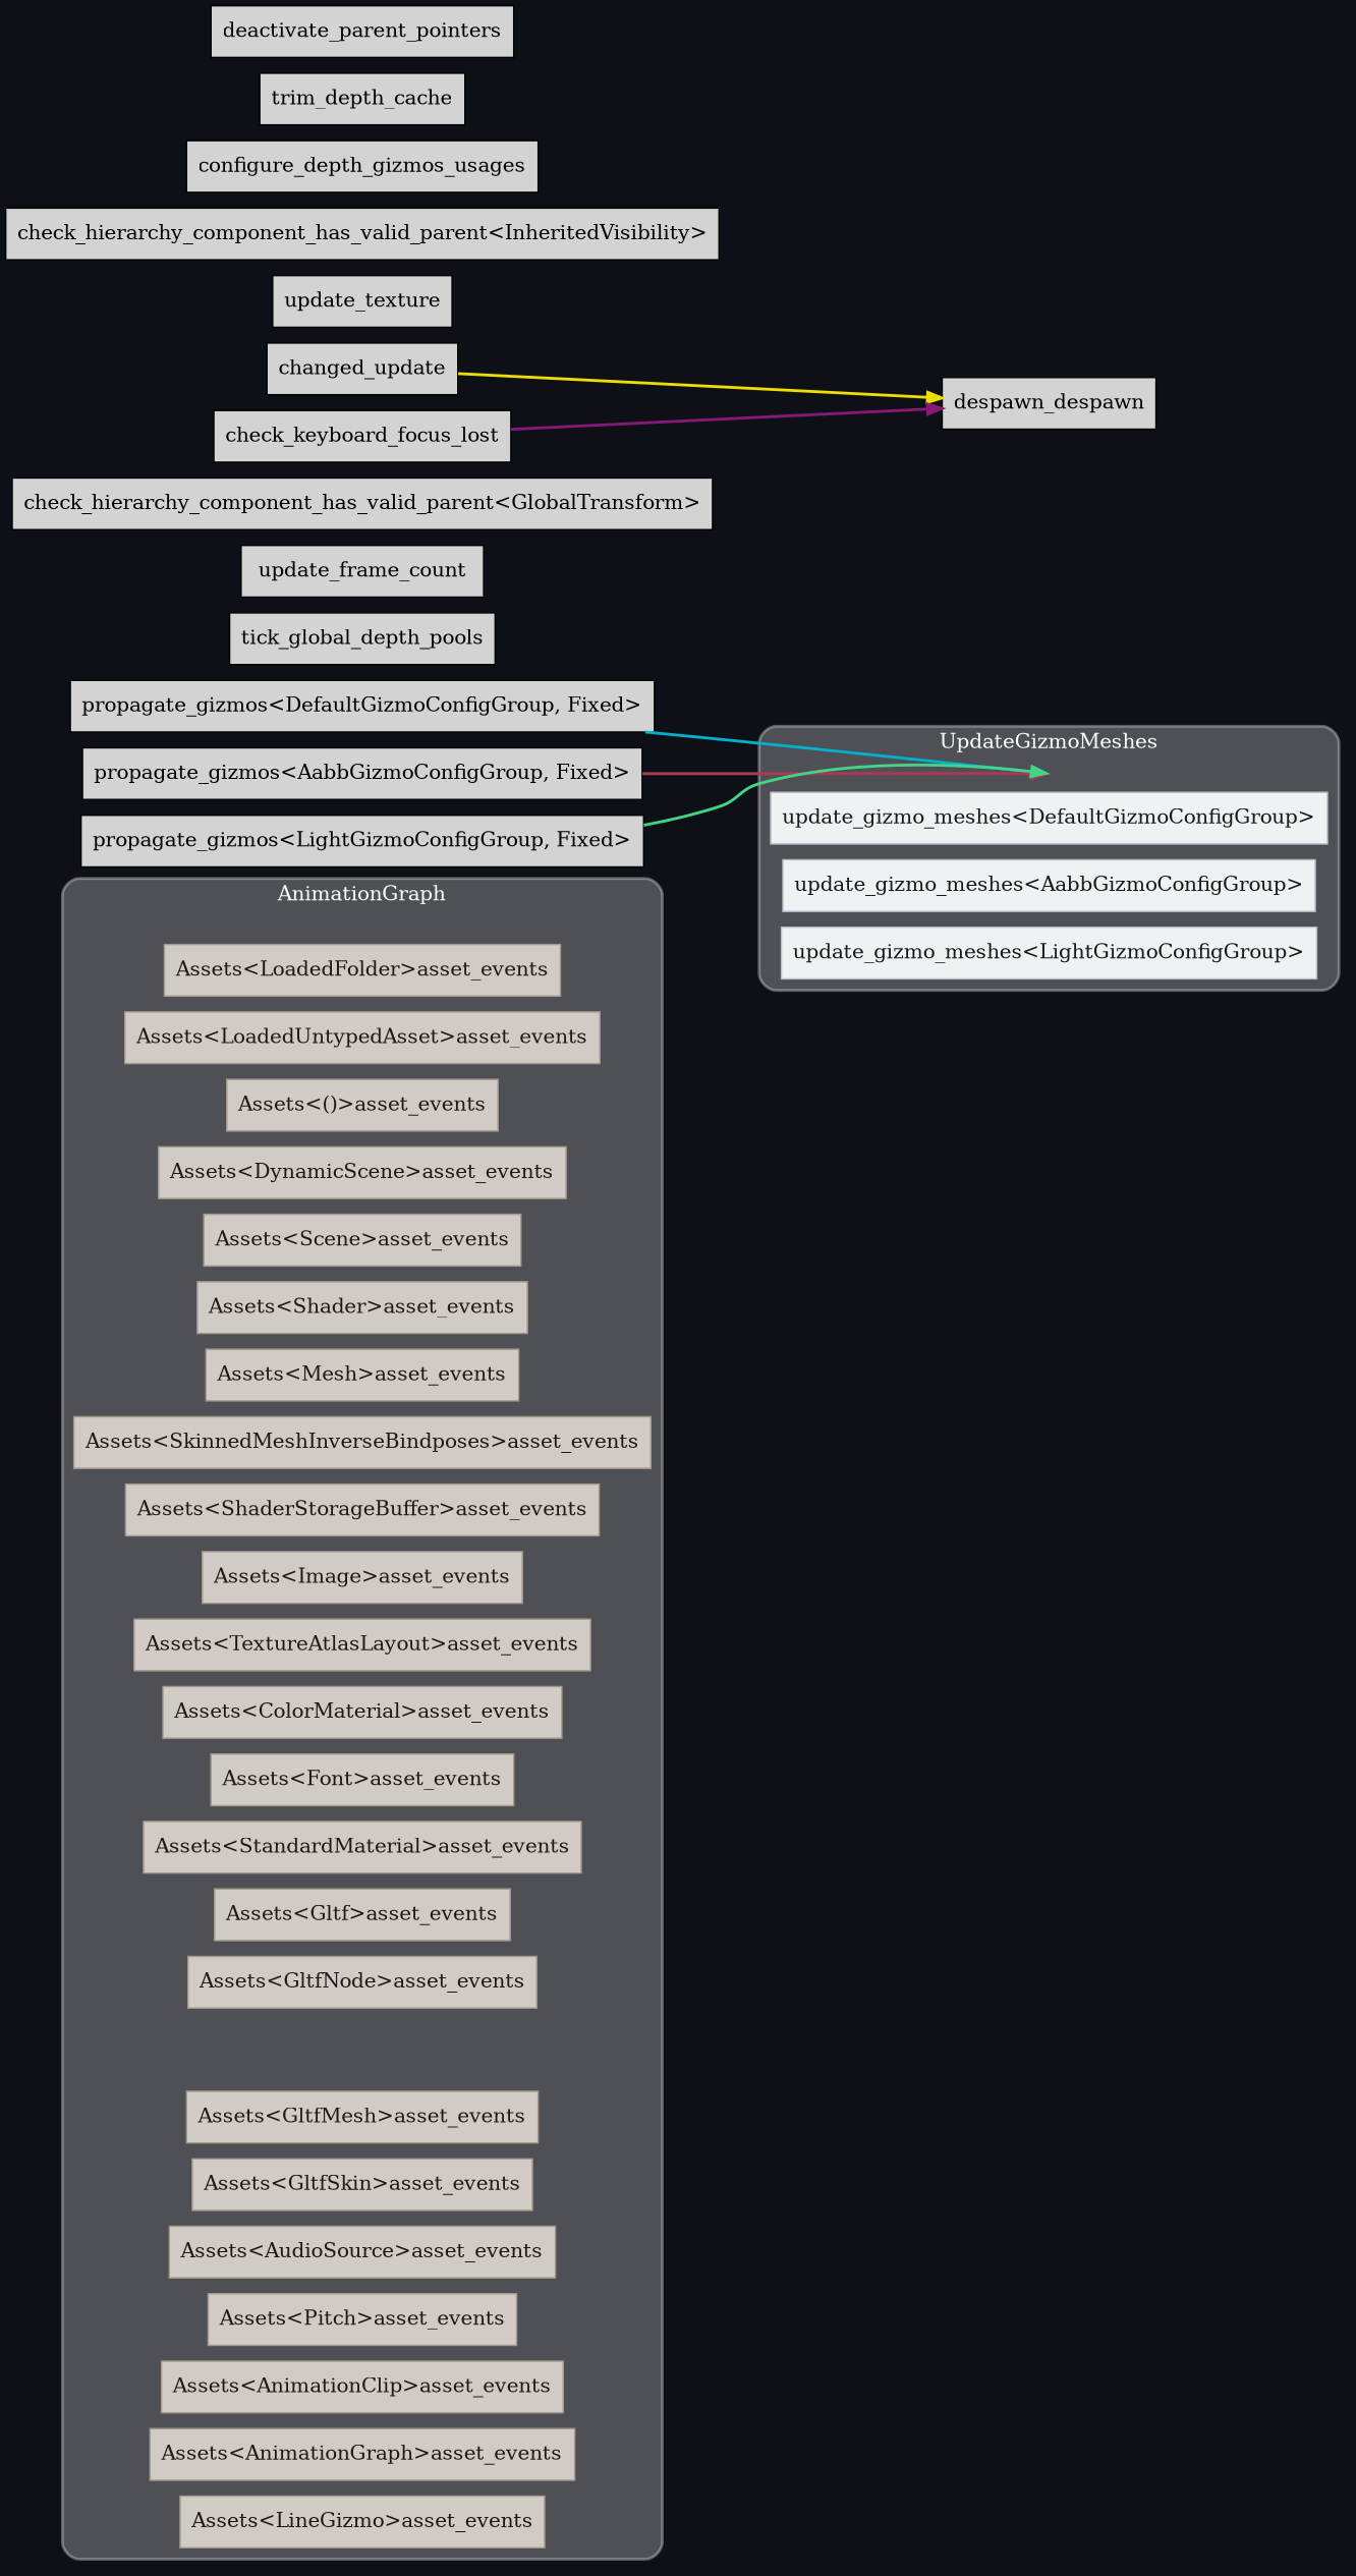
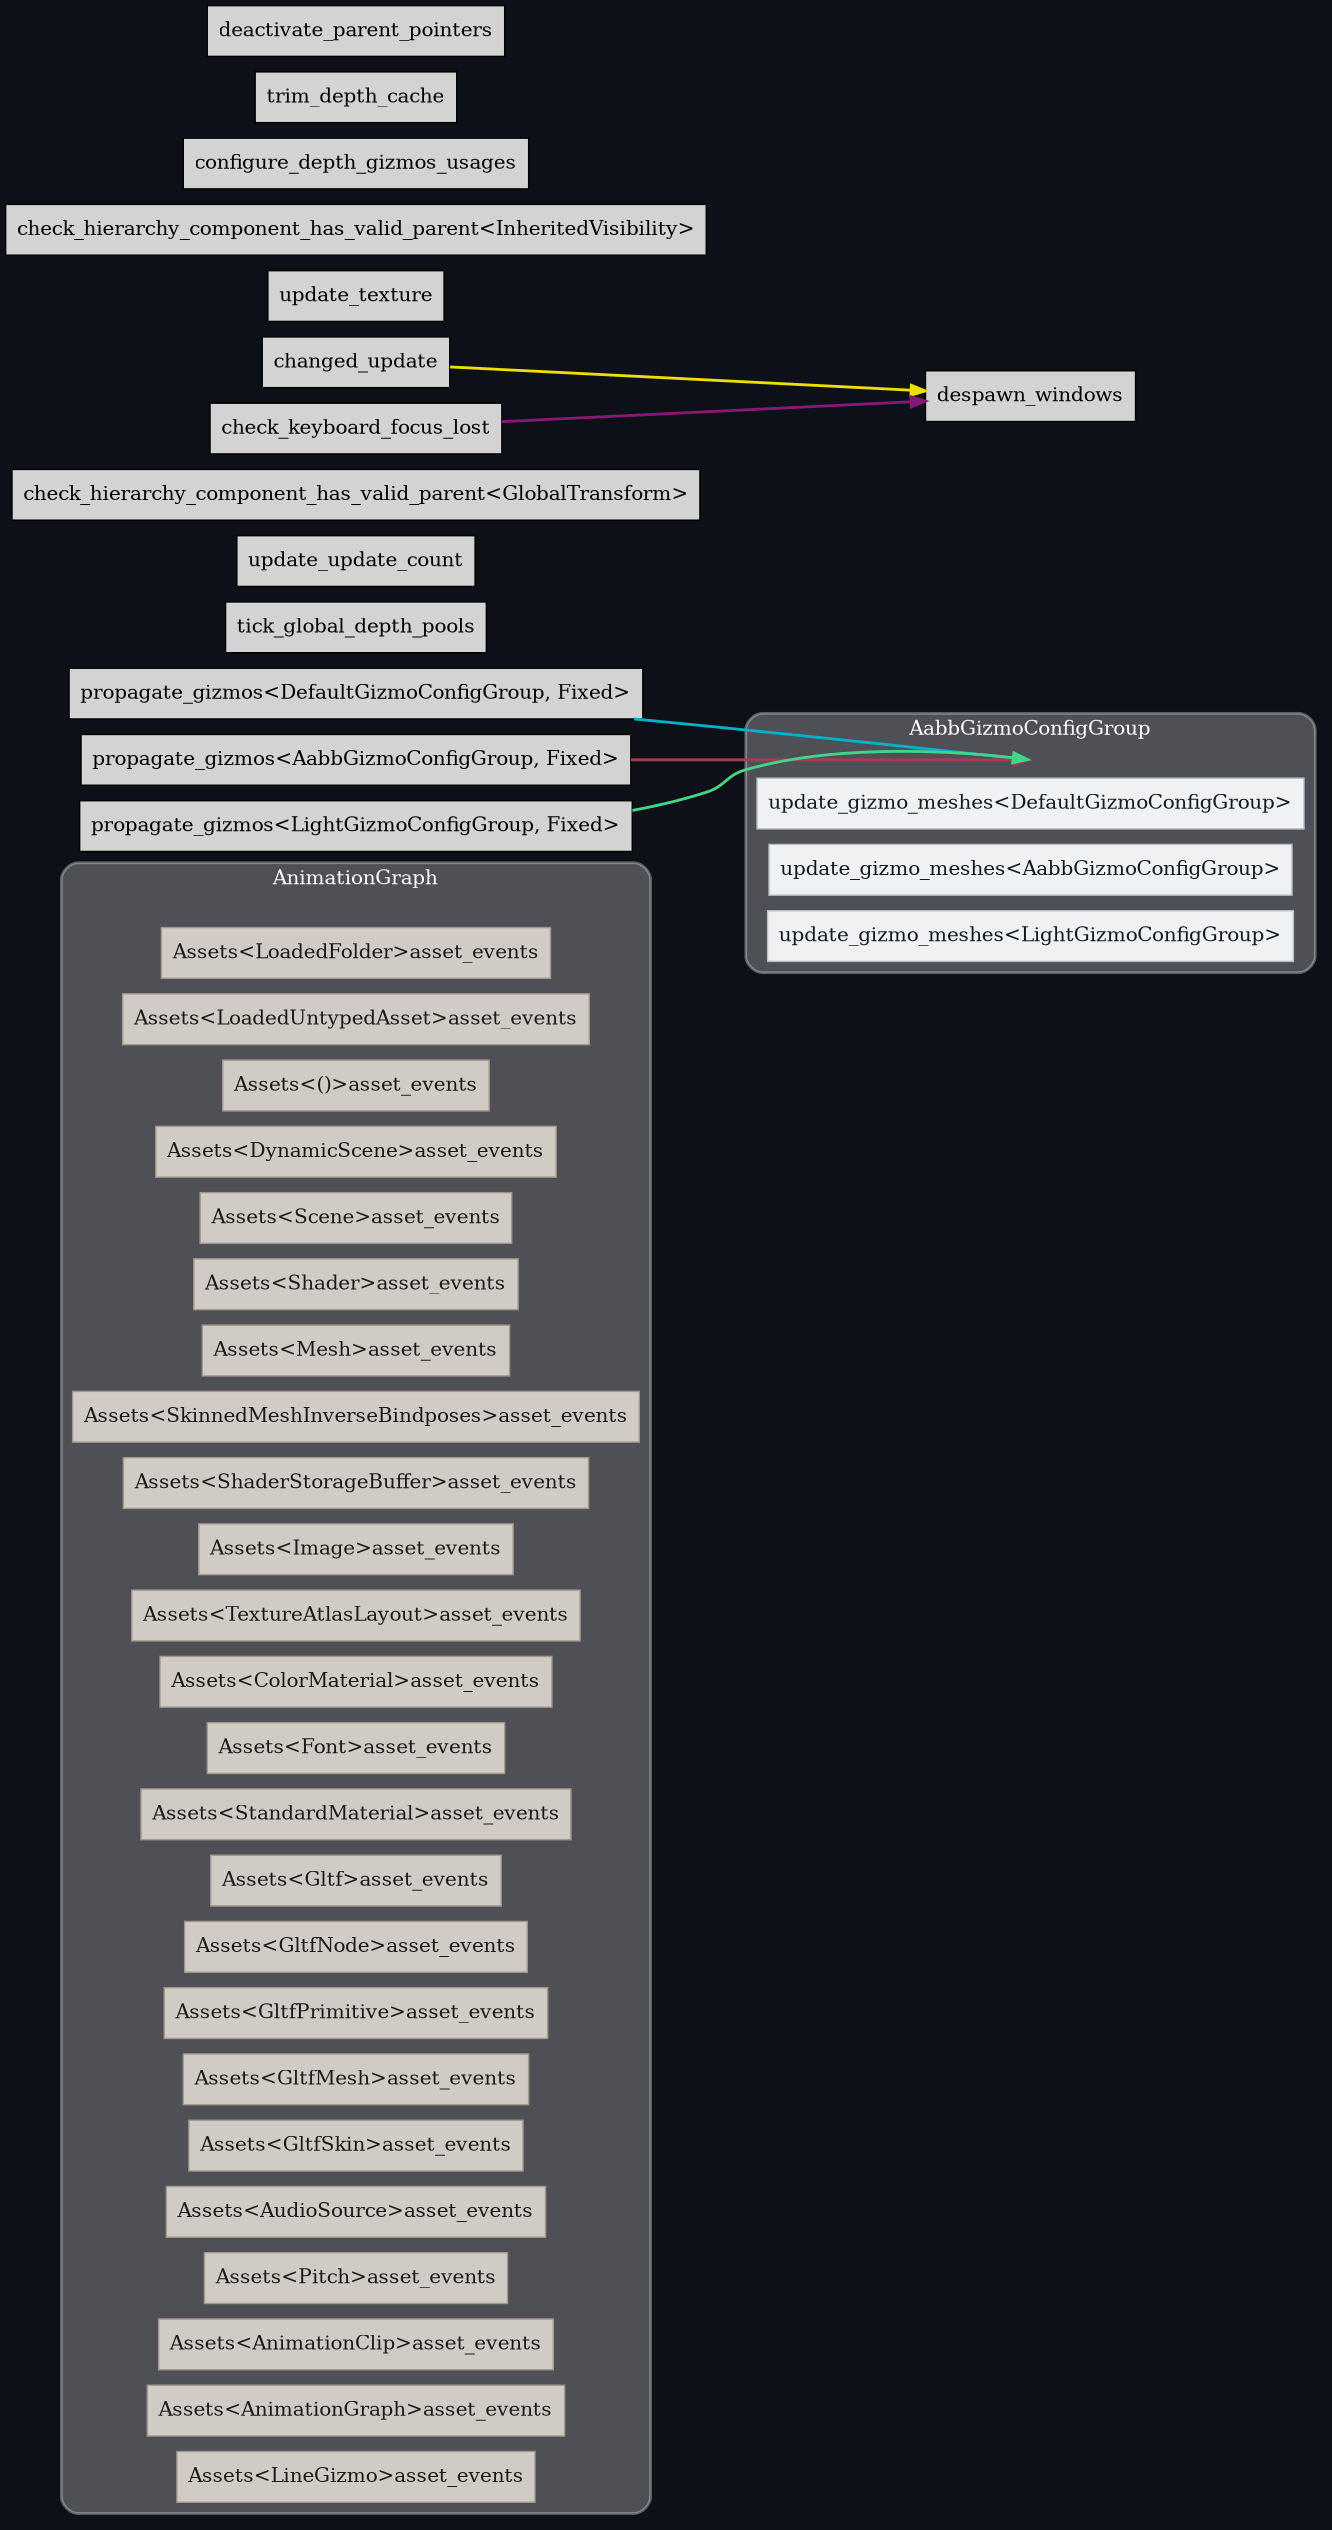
  digraph {
    bgcolor="#0d1117"
    compound=true
    fontname="DejaVu Serif"
    nodesep=0.15
    rankdir=LR
    splines=spline
    node [fontname="DejaVu Serif" shape=box style=filled color="#a3988c" fillcolor="#d1cbc5" fontcolor="#1c1916" penwidth=1]
    edge [fontname="DejaVu Serif" penwidth=2]
    "set_marker_node_Set(4)" [shape=point style=invis color="" fillcolor="" fontcolor="" penwidth=""]
    n2 [label="Assets<LoadedFolder>asset_events"]
    n3 [label="Assets<LoadedUntypedAsset>asset_events"]
    n4 [label="Assets<()>asset_events"]
    n5 [label="Assets<DynamicScene>asset_events"]
    n6 [label="Assets<Scene>asset_events"]
    n7 [label="Assets<Shader>asset_events"]
    n8 [label="Assets<Mesh>asset_events"]
    n9 [label="Assets<SkinnedMeshInverseBindposes>asset_events"]
    n10 [label="Assets<ShaderStorageBuffer>asset_events"]
    n11 [label="Assets<Image>asset_events"]
    n12 [label="Assets<TextureAtlasLayout>asset_events"]
    n13 [label="Assets<ColorMaterial>asset_events"]
    n14 [label="Assets<Font>asset_events"]
    n15 [label="Assets<StandardMaterial>asset_events"]
    n16 [label="Assets<Gltf>asset_events"]
    n17 [label="Assets<GltfNode>asset_events"]
+   n18 [label="Assets<GltfPrimitive>asset_events"]
    n19 [label="Assets<GltfMesh>asset_events"]
    n20 [label="Assets<GltfSkin>asset_events"]
    n21 [label="Assets<AudioSource>asset_events"]
    n22 [label="Assets<Pitch>asset_events"]
    n23 [label="Assets<AnimationClip>asset_events"]
    n24 [label="Assets<AnimationGraph>asset_events"]
    n25 [label="Assets<LineGizmo>asset_events"]
    "set_marker_node_Set(37)" [shape=point style=invis color="" fillcolor="" fontcolor="" penwidth=""]
    n27 [color="#b4bec7" fillcolor="#eff1f3" fontcolor="#15191d" label="update_gizmo_meshes<DefaultGizmoConfigGroup>"]
    n28 [color="#b4bec7" fillcolor="#eff1f3" fontcolor="#15191d" label="update_gizmo_meshes<AabbGizmoConfigGroup>"]
    n29 [color="#b4bec7" fillcolor="#eff1f3" fontcolor="#15191d" label="update_gizmo_meshes<LightGizmoConfigGroup>"]
    n30 [label=tick_global_depth_pools color="" fillcolor="" fontcolor="" penwidth=""]
-   n31 [label=update_frame_count color="" fillcolor="" fontcolor="" penwidth=""]
+   n31 [label=update_update_count color="" fillcolor="" fontcolor="" penwidth=""]
    n32 [label="check_hierarchy_component_has_valid_parent<GlobalTransform>" color="" fillcolor="" fontcolor="" penwidth=""]
    n33 [label=changed_update color="" fillcolor="" fontcolor="" penwidth=""]
-   n34 [label=despawn_despawn color="" fillcolor="" fontcolor="" penwidth=""]
+   n34 [label=despawn_windows color="" fillcolor="" fontcolor="" penwidth=""]
    n35 [label=check_keyboard_focus_lost color="" fillcolor="" fontcolor="" penwidth=""]
    n36 [label=update_texture color="" fillcolor="" fontcolor="" penwidth=""]
    n37 [label="check_hierarchy_component_has_valid_parent<InheritedVisibility>" color="" fillcolor="" fontcolor="" penwidth=""]
    n38 [label=configure_depth_gizmos_usages color="" fillcolor="" fontcolor="" penwidth=""]
    n39 [label=trim_depth_cache color="" fillcolor="" fontcolor="" penwidth=""]
    n40 [label="propagate_gizmos<DefaultGizmoConfigGroup, Fixed>" color="" fillcolor="" fontcolor="" penwidth=""]
    n41 [label="propagate_gizmos<AabbGizmoConfigGroup, Fixed>" color="" fillcolor="" fontcolor="" penwidth=""]
    n42 [label="propagate_gizmos<LightGizmoConfigGroup, Fixed>" color="" fillcolor="" fontcolor="" penwidth=""]
    n43 [label=deactivate_parent_pointers color="" fillcolor="" fontcolor="" penwidth=""]
    subgraph cluster_1 {
      color="#ffffff50"
      fillcolor="#ffffff44"
      fontcolor="#ffffff"
      label=AnimationGraph
      penwidth=2
      style="rounded,filled"
      "set_marker_node_Set(4)"
      n2
      n3
      n4
      n5
      n6
      n7
      n8
      n9
      n10
      n11
      n12
      n13
      n14
      n15
      n16
      n17
+     n18
      n19
      n20
      n21
      n22
      n23
      n24
      n25
    }
    subgraph cluster_2 {
      color="#ffffff50"
      fillcolor="#ffffff44"
      fontcolor="#ffffff"
-     label=UpdateGizmoMeshes
+     label=AabbGizmoConfigGroup
      penwidth=2
      style="rounded,filled"
      "set_marker_node_Set(37)"
      n27
      n28
      n29
    }
    n33 -> n34 [color="#eede00"]
    n35 -> n34 [color="#881877"]
    n40 -> "set_marker_node_Set(37)" [color="#00b0cc"]
    n41 -> "set_marker_node_Set(37)" [color="#aa3a55"]
    n42 -> "set_marker_node_Set(37)" [color="#44d488"]
  }
